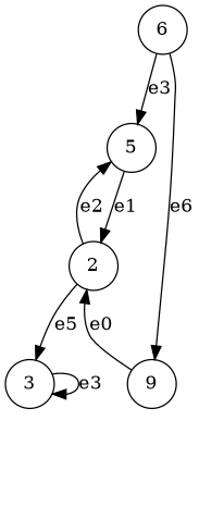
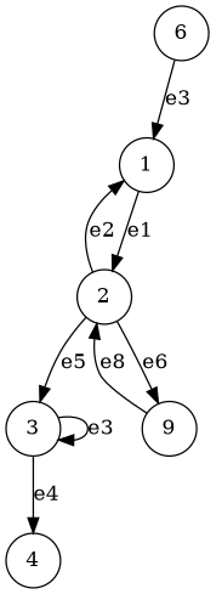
  digraph {
    rankdir=TB
    node [shape=circle]
-   1 [label=5]
+   1
    2
    n3 [label=9]
    3
    6
+   4
    1 -> 2 [label=e1]
    2 -> 1 [label=e2]
-   6 -> n3 [label=e6]
+   2 -> n3 [label=e6]
    2 -> 3 [label=e5]
-   n3 -> 2 [label=e0]
+   n3 -> 2 [label=e8]
    3 -> 3 [label=e3]
+   3 -> 4 [label=e4]
    6 -> 1 [label=e3]
  }
